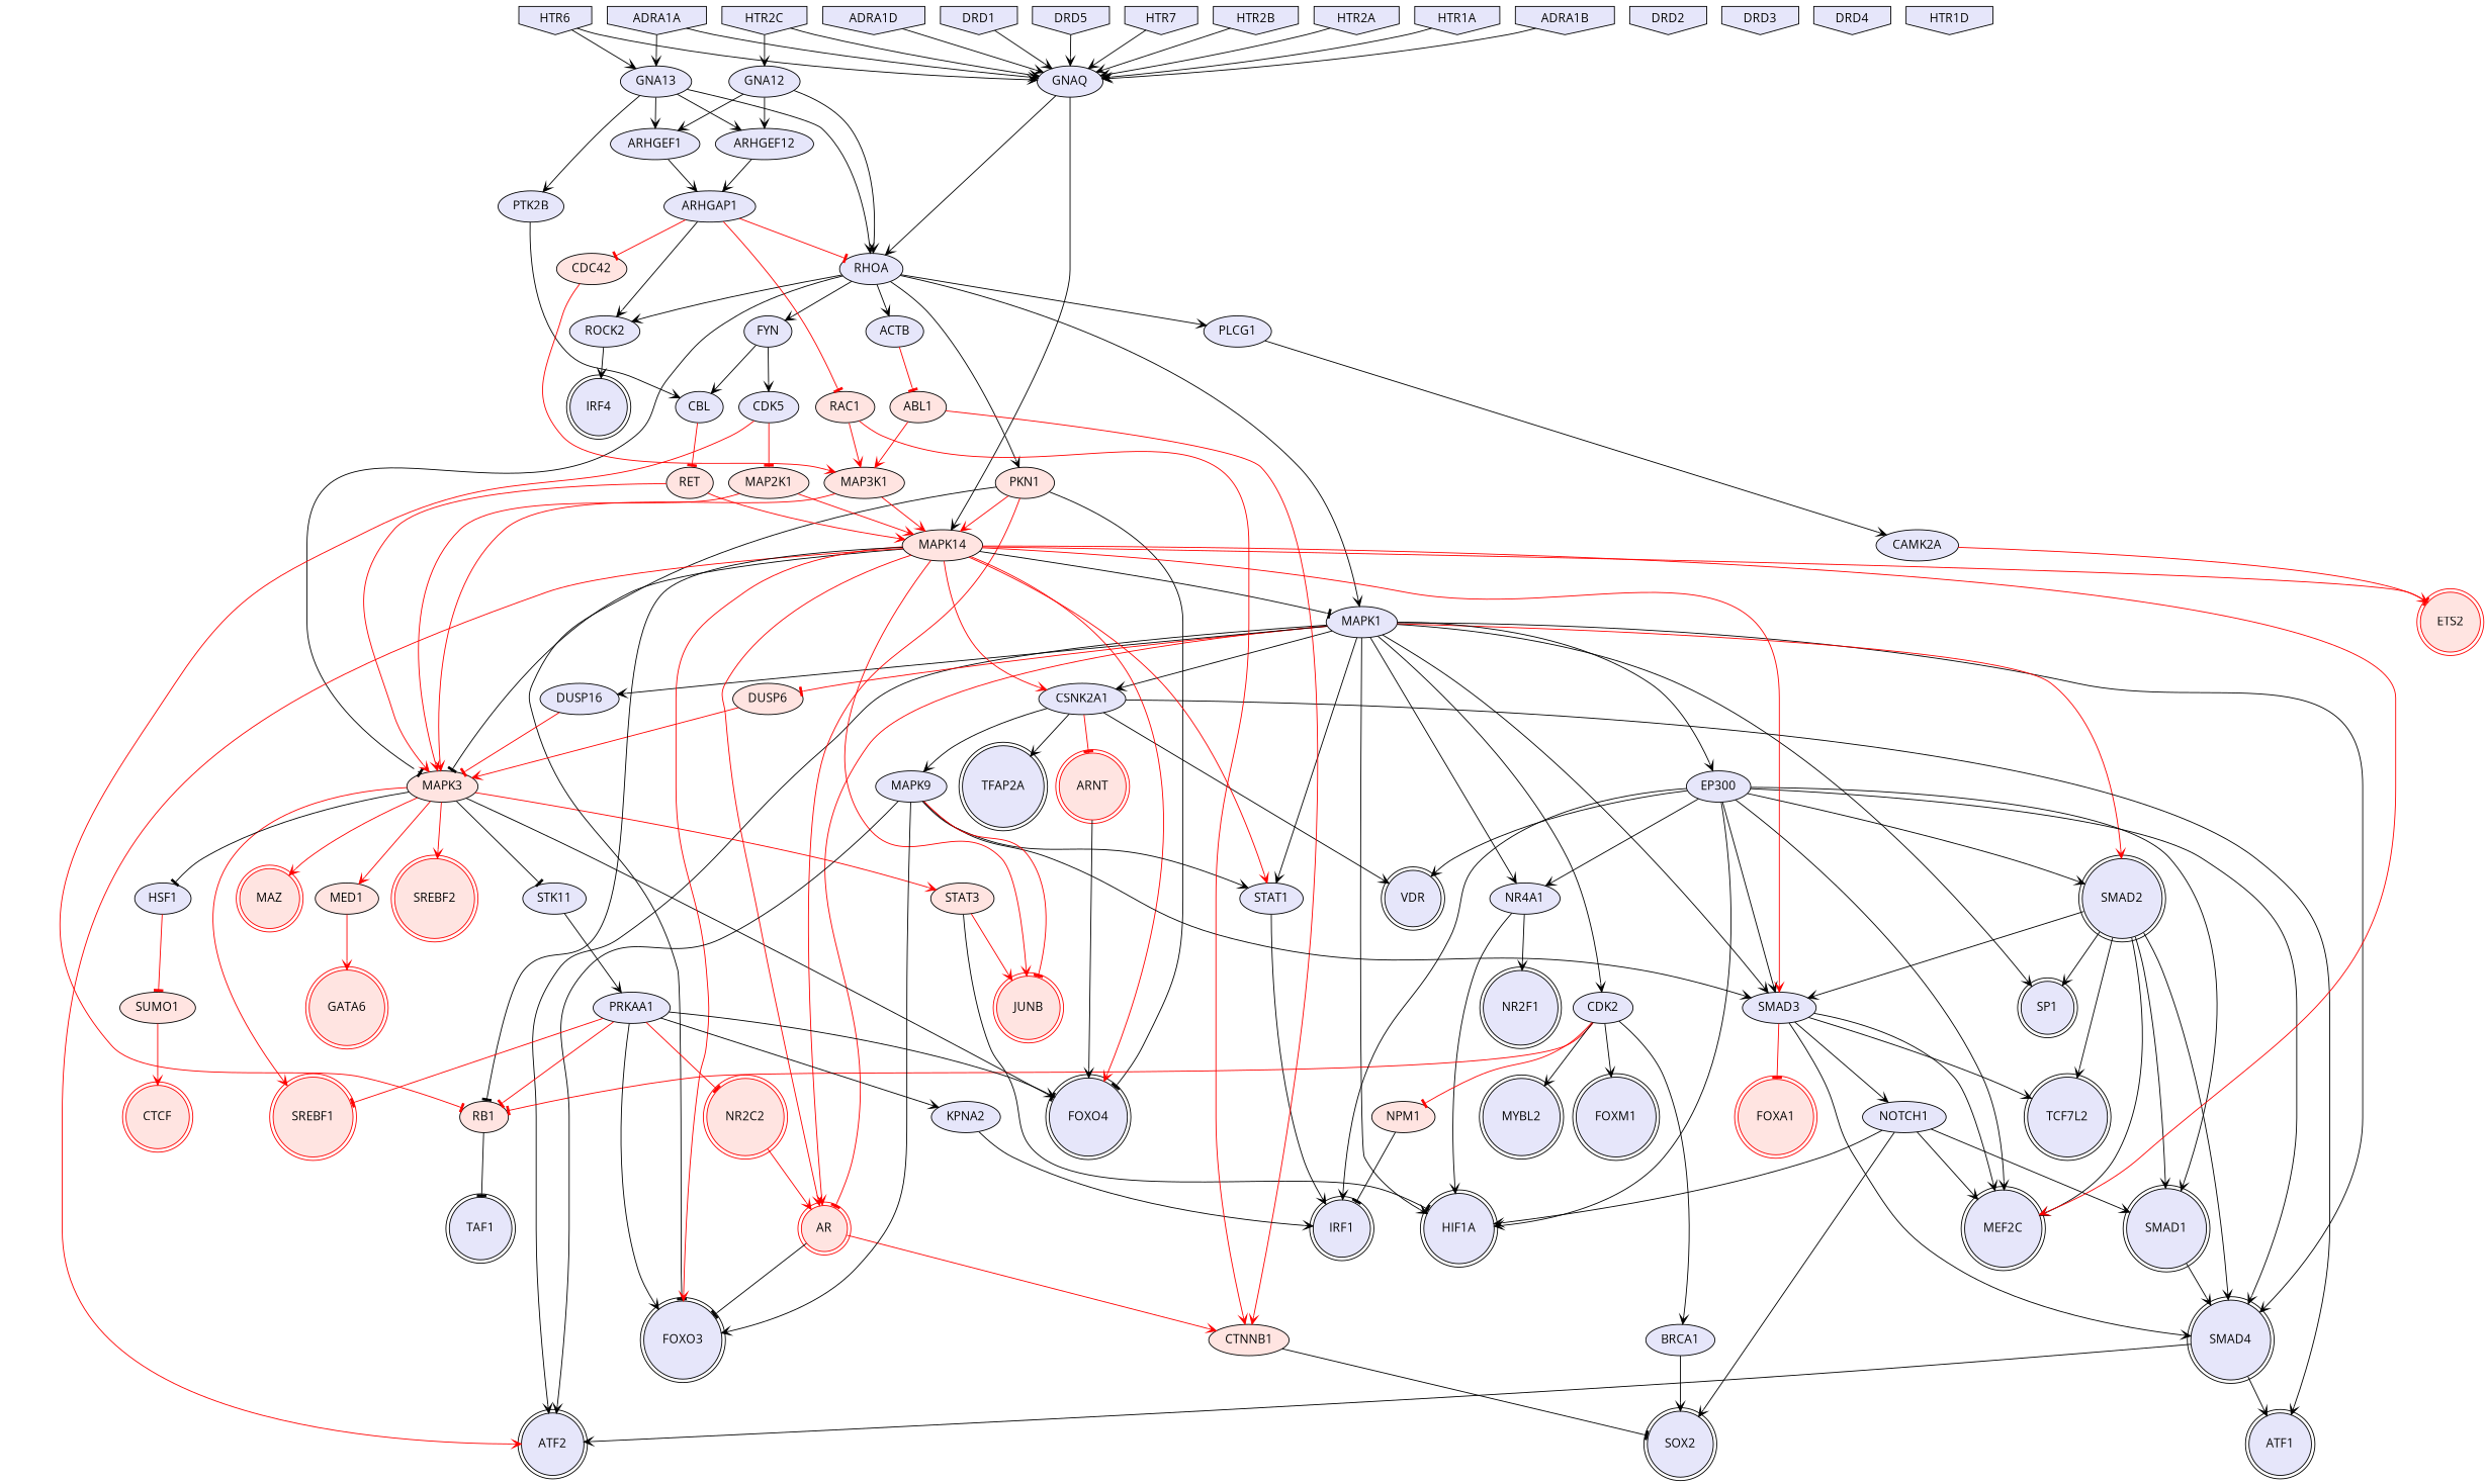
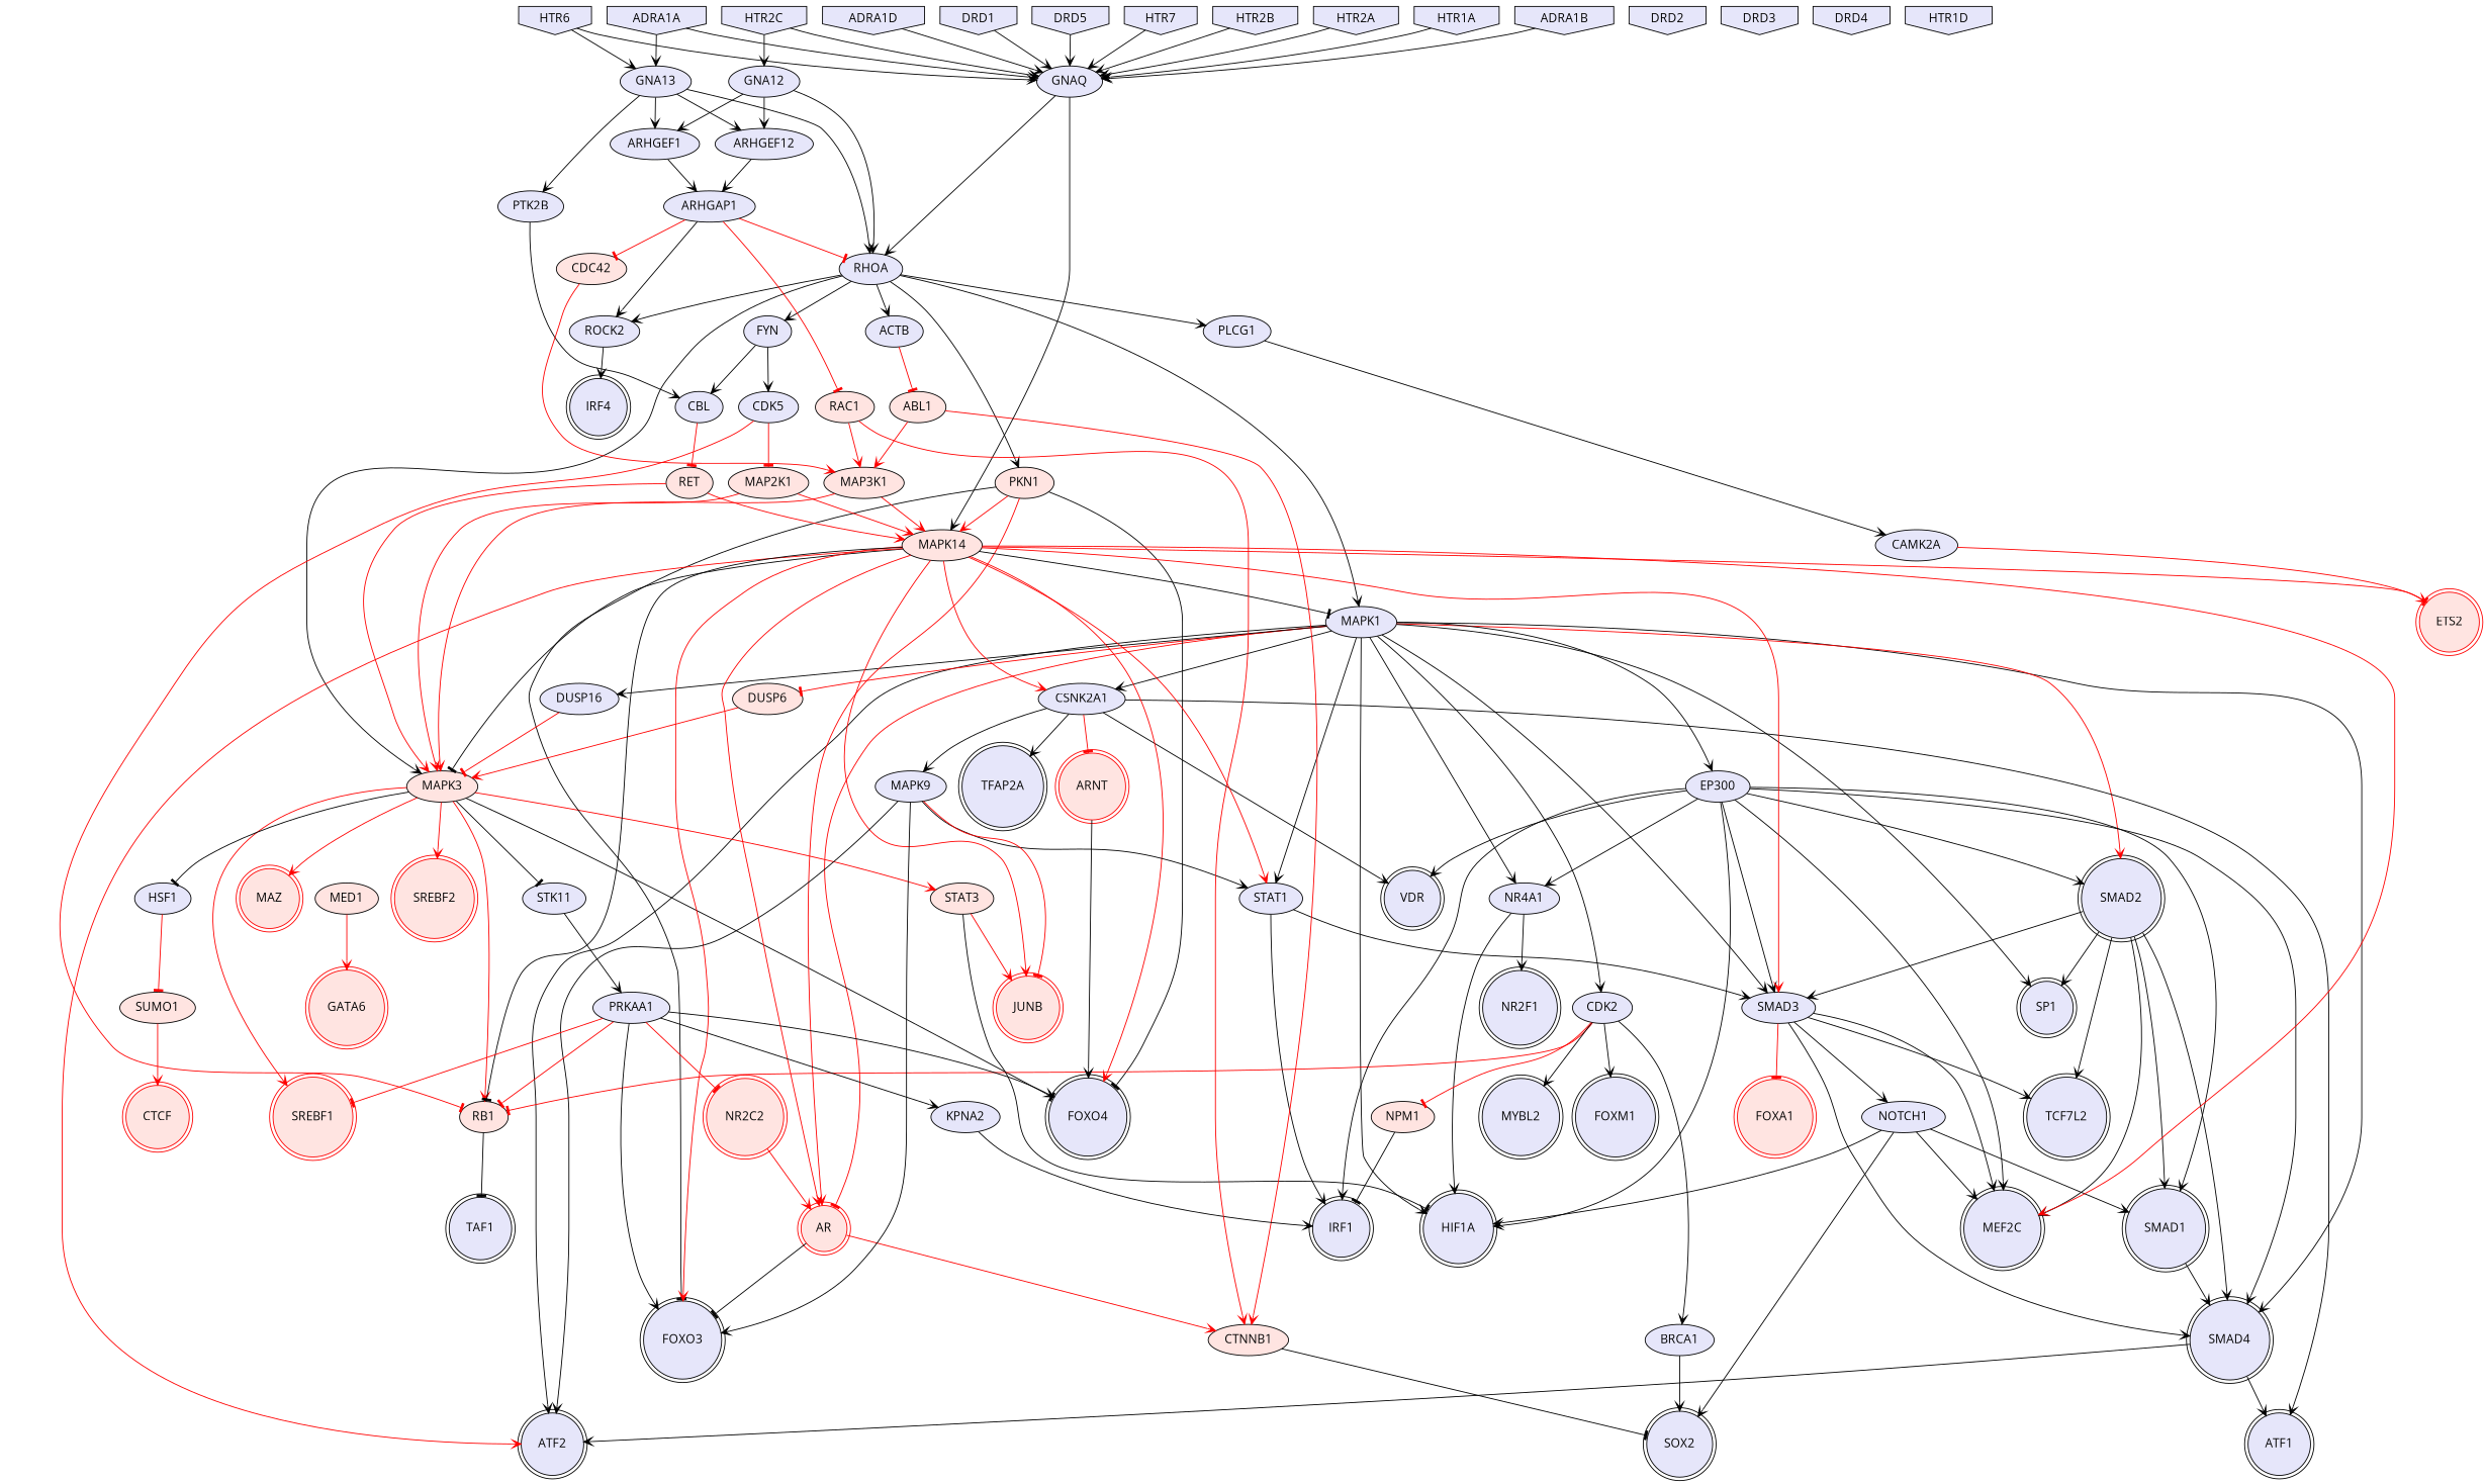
  digraph {
    fontname="Open Sans"
    node [fillcolor=lavender fontname="Open Sans" style=filled]
    edge [arrowhead=vee color=black fontname="Open Sans" penwidth=1]
    SOX2 [color=black shape=doublecircle]
    NOTCH1
    HIF1A [color=black shape=doublecircle]
    MEF2C [color=black shape=doublecircle]
    SMAD1 [color=black shape=doublecircle]
    SMAD4 [color=black shape=doublecircle]
    RHOA
    ROCK2
    MAPK1
    PLCG1
    MAPK3 [fillcolor=mistyrose]
    PKN1 [fillcolor=mistyrose]
    ACTB
    FYN
    IRF4 [color=black shape=doublecircle]
    STAT1
    AR [color=red fillcolor=mistyrose shape=doublecircle]
    SMAD2 [color=black shape=doublecircle]
    SMAD3
    SP1 [color=black shape=doublecircle]
    ATF2 [color=black shape=doublecircle]
    NR4A1
    CSNK2A1
    CDK2
    DUSP6 [fillcolor=mistyrose]
    EP300
    DUSP16
    CAMK2A
    FOXO4 [color=black shape=doublecircle]
    SREBF1 [color=red fillcolor=mistyrose shape=doublecircle]
    STK11
    HSF1
    MAZ [color=red fillcolor=mistyrose shape=doublecircle]
    MED1 [fillcolor=mistyrose]
    SREBF2 [color=red fillcolor=mistyrose shape=doublecircle]
    STAT3 [fillcolor=mistyrose]
    FOXO3 [color=black shape=doublecircle]
    MAPK14 [fillcolor=mistyrose]
    ABL1 [fillcolor=mistyrose]
    CBL
    CDK5
    IRF1 [color=black shape=doublecircle]
    CTNNB1 [fillcolor=mistyrose]
    TCF7L2 [color=black shape=doublecircle]
    FOXA1 [color=red fillcolor=mistyrose shape=doublecircle]
    ATF1 [color=black shape=doublecircle]
    NR2F1 [color=black shape=doublecircle]
    MAPK9
    TFAP2A [color=black shape=doublecircle]
    VDR [color=black shape=doublecircle]
    ARNT [color=red fillcolor=mistyrose shape=doublecircle]
    RB1 [fillcolor=mistyrose]
    MYBL2 [color=black shape=doublecircle]
    FOXM1 [color=black shape=doublecircle]
    NPM1 [fillcolor=mistyrose]
    BRCA1
    JUNB [color=red fillcolor=mistyrose shape=doublecircle]
    ETS2 [color=red fillcolor=mistyrose shape=doublecircle]
    TAF1 [color=black shape=doublecircle]
    HTR2A [color=black shape=invhouse]
    GNAQ
    ADRA1A [color=black shape=invhouse]
    GNA13
    ARHGEF1
    ARHGEF12
    PTK2B
    PRKAA1
    NR2C2 [color=red fillcolor=mistyrose shape=doublecircle]
    KPNA2
    HTR1A [color=black shape=invhouse]
    SUMO1 [fillcolor=mistyrose]
    GATA6 [color=red fillcolor=mistyrose shape=doublecircle]
    ADRA1B [color=black shape=invhouse]
    ADRA1D [color=black shape=invhouse]
    DRD1 [color=black shape=invhouse]
    DRD5 [color=black shape=invhouse]
    HTR2C [color=black shape=invhouse]
    GNA12
    HTR6 [color=black shape=invhouse]
    HTR7 [color=black shape=invhouse]
    CTCF [color=red fillcolor=mistyrose shape=doublecircle]
    HTR2B [color=black shape=invhouse]
    ARHGAP1
    RAC1 [fillcolor=mistyrose]
    CDC42 [fillcolor=mistyrose]
    MAP3K1 [fillcolor=mistyrose]
    RET [fillcolor=mistyrose]
    MAP2K1 [fillcolor=mistyrose]
    DRD2 [color=black shape=invhouse]
    DRD3 [color=black shape=invhouse]
    DRD4 [color=black shape=invhouse]
    HTR1D [color=black shape=invhouse]
    NOTCH1 -> SOX2
    NOTCH1 -> HIF1A
    NOTCH1 -> MEF2C
    NOTCH1 -> SMAD1
    SMAD1 -> SMAD4
    SMAD4 -> ATF2
    SMAD4 -> ATF1
    RHOA -> ROCK2
    RHOA -> MAPK1
    RHOA -> PLCG1
-   RHOA -> MAPK3 [arrowhead=tee]
+   RHOA -> MAPK3
    RHOA -> PKN1
    RHOA -> ACTB
    RHOA -> FYN
    ROCK2 -> IRF4
    MAPK1 -> HIF1A
    MAPK1 -> SMAD4
    MAPK1 -> STAT1
    MAPK1 -> AR [arrowhead=tee color=red]
    MAPK1 -> SMAD2 [color=red]
    MAPK1 -> SMAD3
    MAPK1 -> SP1
    MAPK1 -> ATF2
    MAPK1 -> NR4A1
    MAPK1 -> CSNK2A1
    MAPK1 -> CDK2
    MAPK1 -> DUSP6 [arrowhead=tee color=red]
    MAPK1 -> EP300
    MAPK1 -> DUSP16
    PLCG1 -> CAMK2A
    MAPK3 -> FOXO4 [arrowhead=tee]
    MAPK3 -> SREBF1 [color=red]
    MAPK3 -> STK11 [arrowhead=tee]
    MAPK3 -> HSF1 [arrowhead=tee]
    MAPK3 -> MAZ [color=red]
-   MAPK3 -> MED1 [color=red]
+   MAPK3 -> RB1 [color=red]
    MAPK3 -> SREBF2 [color=red]
    MAPK3 -> STAT3 [color=red]
    PKN1 -> AR [color=red]
    PKN1 -> FOXO4 [arrowhead=tee]
    PKN1 -> FOXO3 [arrowhead=tee]
    PKN1 -> MAPK14 [color=red]
    ACTB -> ABL1 [arrowhead=tee color=red]
    FYN -> CBL
    FYN -> CDK5
    STAT1 -> IRF1
    AR -> FOXO3 [arrowhead=tee]
    AR -> CTNNB1 [color=red]
    SMAD2 -> MEF2C
    SMAD2 -> SMAD1
    SMAD2 -> SMAD4
    SMAD2 -> SMAD3
    SMAD2 -> SP1
    SMAD2 -> TCF7L2
    SMAD3 -> NOTCH1
    SMAD3 -> MEF2C
    SMAD3 -> SMAD4
    SMAD3 -> TCF7L2
    SMAD3 -> FOXA1 [arrowhead=tee color=red]
    NR4A1 -> HIF1A
    NR4A1 -> NR2F1
    CSNK2A1 -> ATF1
    CSNK2A1 -> MAPK9
    CSNK2A1 -> TFAP2A
    CSNK2A1 -> VDR
    CSNK2A1 -> ARNT [arrowhead=tee color=red]
    CDK2 -> RB1 [arrowhead=tee color=red]
    CDK2 -> MYBL2
    CDK2 -> FOXM1
    CDK2 -> NPM1 [arrowhead=tee color=red]
    CDK2 -> BRCA1
    DUSP6 -> MAPK3 [color=red]
    EP300 -> HIF1A
    EP300 -> MEF2C
    EP300 -> SMAD1
    EP300 -> SMAD4
    EP300 -> SMAD2
    EP300 -> SMAD3
    EP300 -> NR4A1
    EP300 -> IRF1
    EP300 -> VDR
    DUSP16 -> MAPK3 [arrowhead=tee color=red]
    CAMK2A -> ETS2 [arrowhead=tee color=red]
    STK11 -> PRKAA1
    HSF1 -> SUMO1 [arrowhead=tee color=red]
    MED1 -> GATA6 [color=red]
    STAT3 -> HIF1A [arrowhead=tee]
    STAT3 -> JUNB [color=red]
    MAPK14 -> MEF2C [color=red]
    MAPK14 -> MAPK1 [arrowhead=tee]
    MAPK14 -> MAPK3 [arrowhead=tee]
    MAPK14 -> STAT1 [color=red]
    MAPK14 -> AR [color=red]
    MAPK14 -> SMAD3 [color=red]
    MAPK14 -> ATF2 [color=red]
    MAPK14 -> CSNK2A1 [color=red]
    MAPK14 -> FOXO4 [color=red]
    MAPK14 -> FOXO3 [color=red]
    MAPK14 -> RB1 [arrowhead=tee]
    MAPK14 -> JUNB [color=red]
    MAPK14 -> ETS2 [color=red]
    ABL1 -> CTNNB1 [color=red]
    ABL1 -> MAP3K1 [color=red]
    CBL -> RET [arrowhead=tee color=red]
    CDK5 -> RB1 [arrowhead=tee color=red]
    CDK5 -> MAP2K1 [arrowhead=tee color=red]
    CTNNB1 -> SOX2 [arrowhead=tee]
    MAPK9 -> STAT1
-   MAPK9 -> SMAD3
+   STAT1 -> SMAD3
    MAPK9 -> ATF2
    MAPK9 -> FOXO3
    MAPK9 -> JUNB [arrowhead=tee color=red]
    ARNT -> FOXO4
    RB1 -> TAF1 [arrowhead=tee]
    NPM1 -> IRF1 [arrowhead=tee]
    BRCA1 -> SOX2
    HTR2A -> GNAQ
    GNAQ -> RHOA
    GNAQ -> MAPK14
    ADRA1A -> GNAQ
    ADRA1A -> GNA13
    GNA13 -> RHOA
    GNA13 -> ARHGEF1
    GNA13 -> ARHGEF12
    GNA13 -> PTK2B
    ARHGEF1 -> ARHGAP1
    ARHGEF12 -> ARHGAP1
    PTK2B -> CBL
    PRKAA1 -> FOXO4
    PRKAA1 -> SREBF1 [arrowhead=tee color=red]
    PRKAA1 -> FOXO3
    PRKAA1 -> RB1 [arrowhead=tee color=red]
    PRKAA1 -> NR2C2 [arrowhead=tee color=red]
    PRKAA1 -> KPNA2
    NR2C2 -> AR [color=red]
    KPNA2 -> IRF1
    HTR1A -> GNAQ
    SUMO1 -> CTCF [color=red]
    ADRA1B -> GNAQ
    ADRA1D -> GNAQ
    DRD1 -> GNAQ
    DRD5 -> GNAQ
    HTR2C -> GNAQ
    HTR2C -> GNA12
    GNA12 -> RHOA
    GNA12 -> ARHGEF1
    GNA12 -> ARHGEF12
    HTR6 -> GNAQ
    HTR6 -> GNA13
    HTR7 -> GNAQ
    HTR2B -> GNAQ
    ARHGAP1 -> RHOA [arrowhead=tee color=red]
    ARHGAP1 -> ROCK2
    ARHGAP1 -> RAC1 [arrowhead=tee color=red]
    ARHGAP1 -> CDC42 [arrowhead=tee color=red]
    RAC1 -> CTNNB1 [color=red]
    RAC1 -> MAP3K1 [color=red]
    CDC42 -> MAP3K1 [color=red]
    MAP3K1 -> MAPK3 [color=red]
    MAP3K1 -> MAPK14 [color=red]
    RET -> MAPK3 [color=red]
    RET -> MAPK14 [color=red]
    MAP2K1 -> MAPK3 [color=red]
    MAP2K1 -> MAPK14 [color=red]
  }
